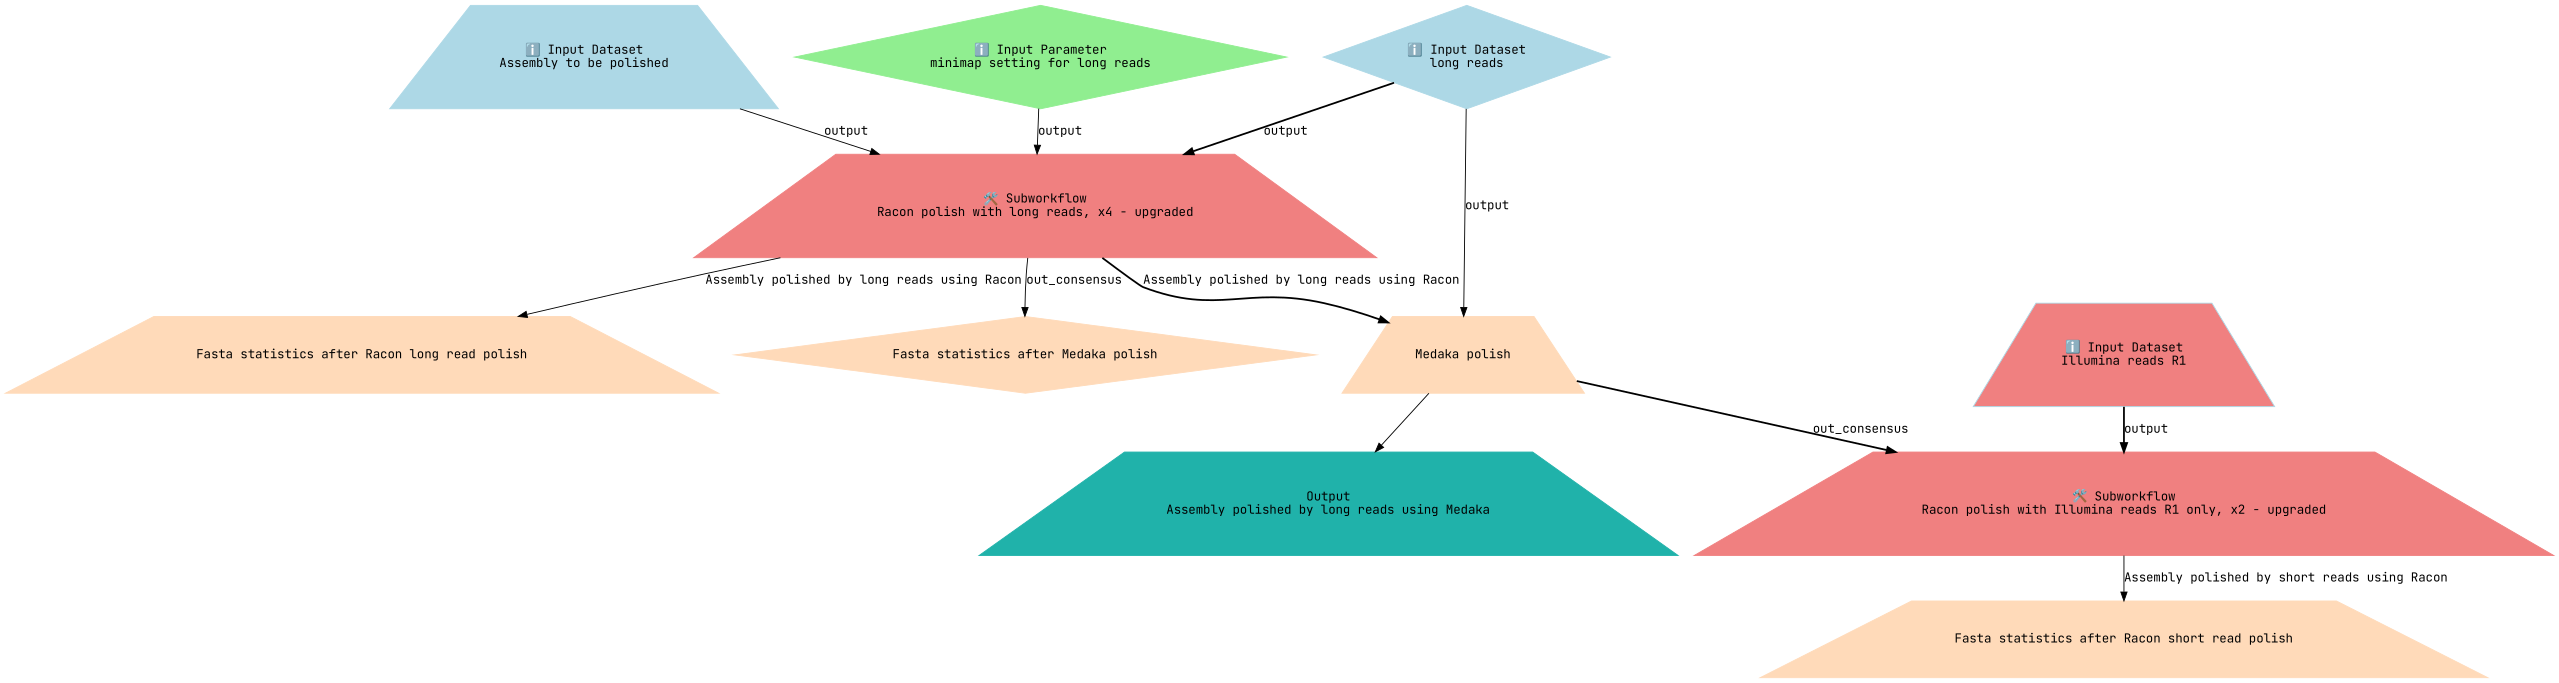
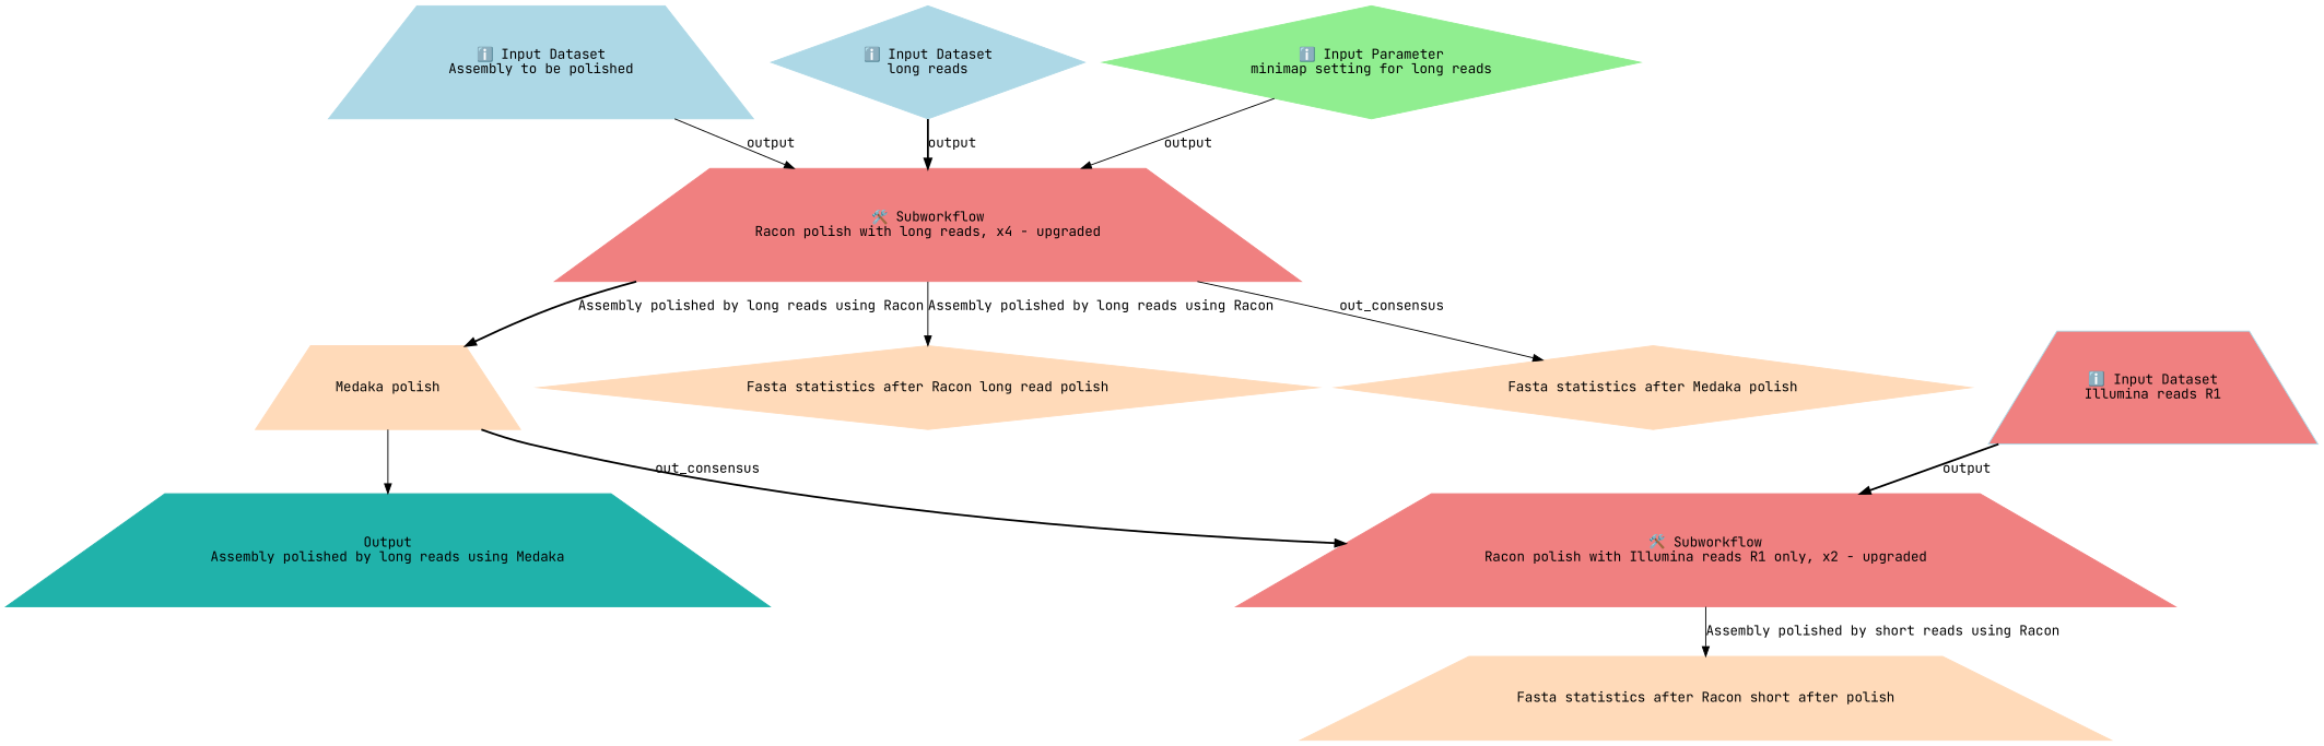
  digraph {
    fontname="JetBrains Mono"
    node [color=peachpuff fontname="JetBrains Mono" margin="0.2,0.2" shape=trapezium style=filled]
    edge [fontname="JetBrains Mono" style=solid]
    n1 [color=lightblue label="ℹ️ Input Dataset\nAssembly to be polished"]
    n2 [color=lightcoral label="🛠️ Subworkflow\nRacon polish with long reads, x4 - upgraded"]
    n3 [label="Medaka polish"]
-   n4 [label="Fasta statistics after Racon long read polish"]
+   n4 [label="Fasta statistics after Racon long read polish" shape=diamond]
    n5 [label="Fasta statistics after Medaka polish" shape=diamond]
    n6 [color=lightblue label="ℹ️ Input Dataset\nlong reads" shape=diamond]
    n7 [color=lightcoral label="🛠️ Subworkflow\nRacon polish with Illumina reads R1 only, x2 - upgraded"]
    n8 [color=lightseagreen label="Output\nAssembly polished by long reads using Medaka"]
    n9 [color=lightgreen label="ℹ️ Input Parameter\nminimap setting for long reads" shape=diamond]
    n10 [color=lightblue fillcolor=lightcoral label="ℹ️ Input Dataset\nIllumina reads R1"]
-   n11 [label="Fasta statistics after Racon short read polish"]
+   n11 [label="Fasta statistics after Racon short after polish"]
    n1 -> n2 [label=output]
    n2 -> n3 [label="Assembly polished by long reads using Racon" style=bold]
    n2 -> n4 [label="Assembly polished by long reads using Racon"]
    n2 -> n5 [label=out_consensus]
    n3 -> n7 [label=out_consensus style=bold]
    n3 -> n8
    n6 -> n2 [label=output style=bold]
-   n6 -> n3 [label=output]
    n7 -> n11 [label="Assembly polished by short reads using Racon"]
    n9 -> n2 [label=output]
    n10 -> n7 [label=output style=bold]
  }
